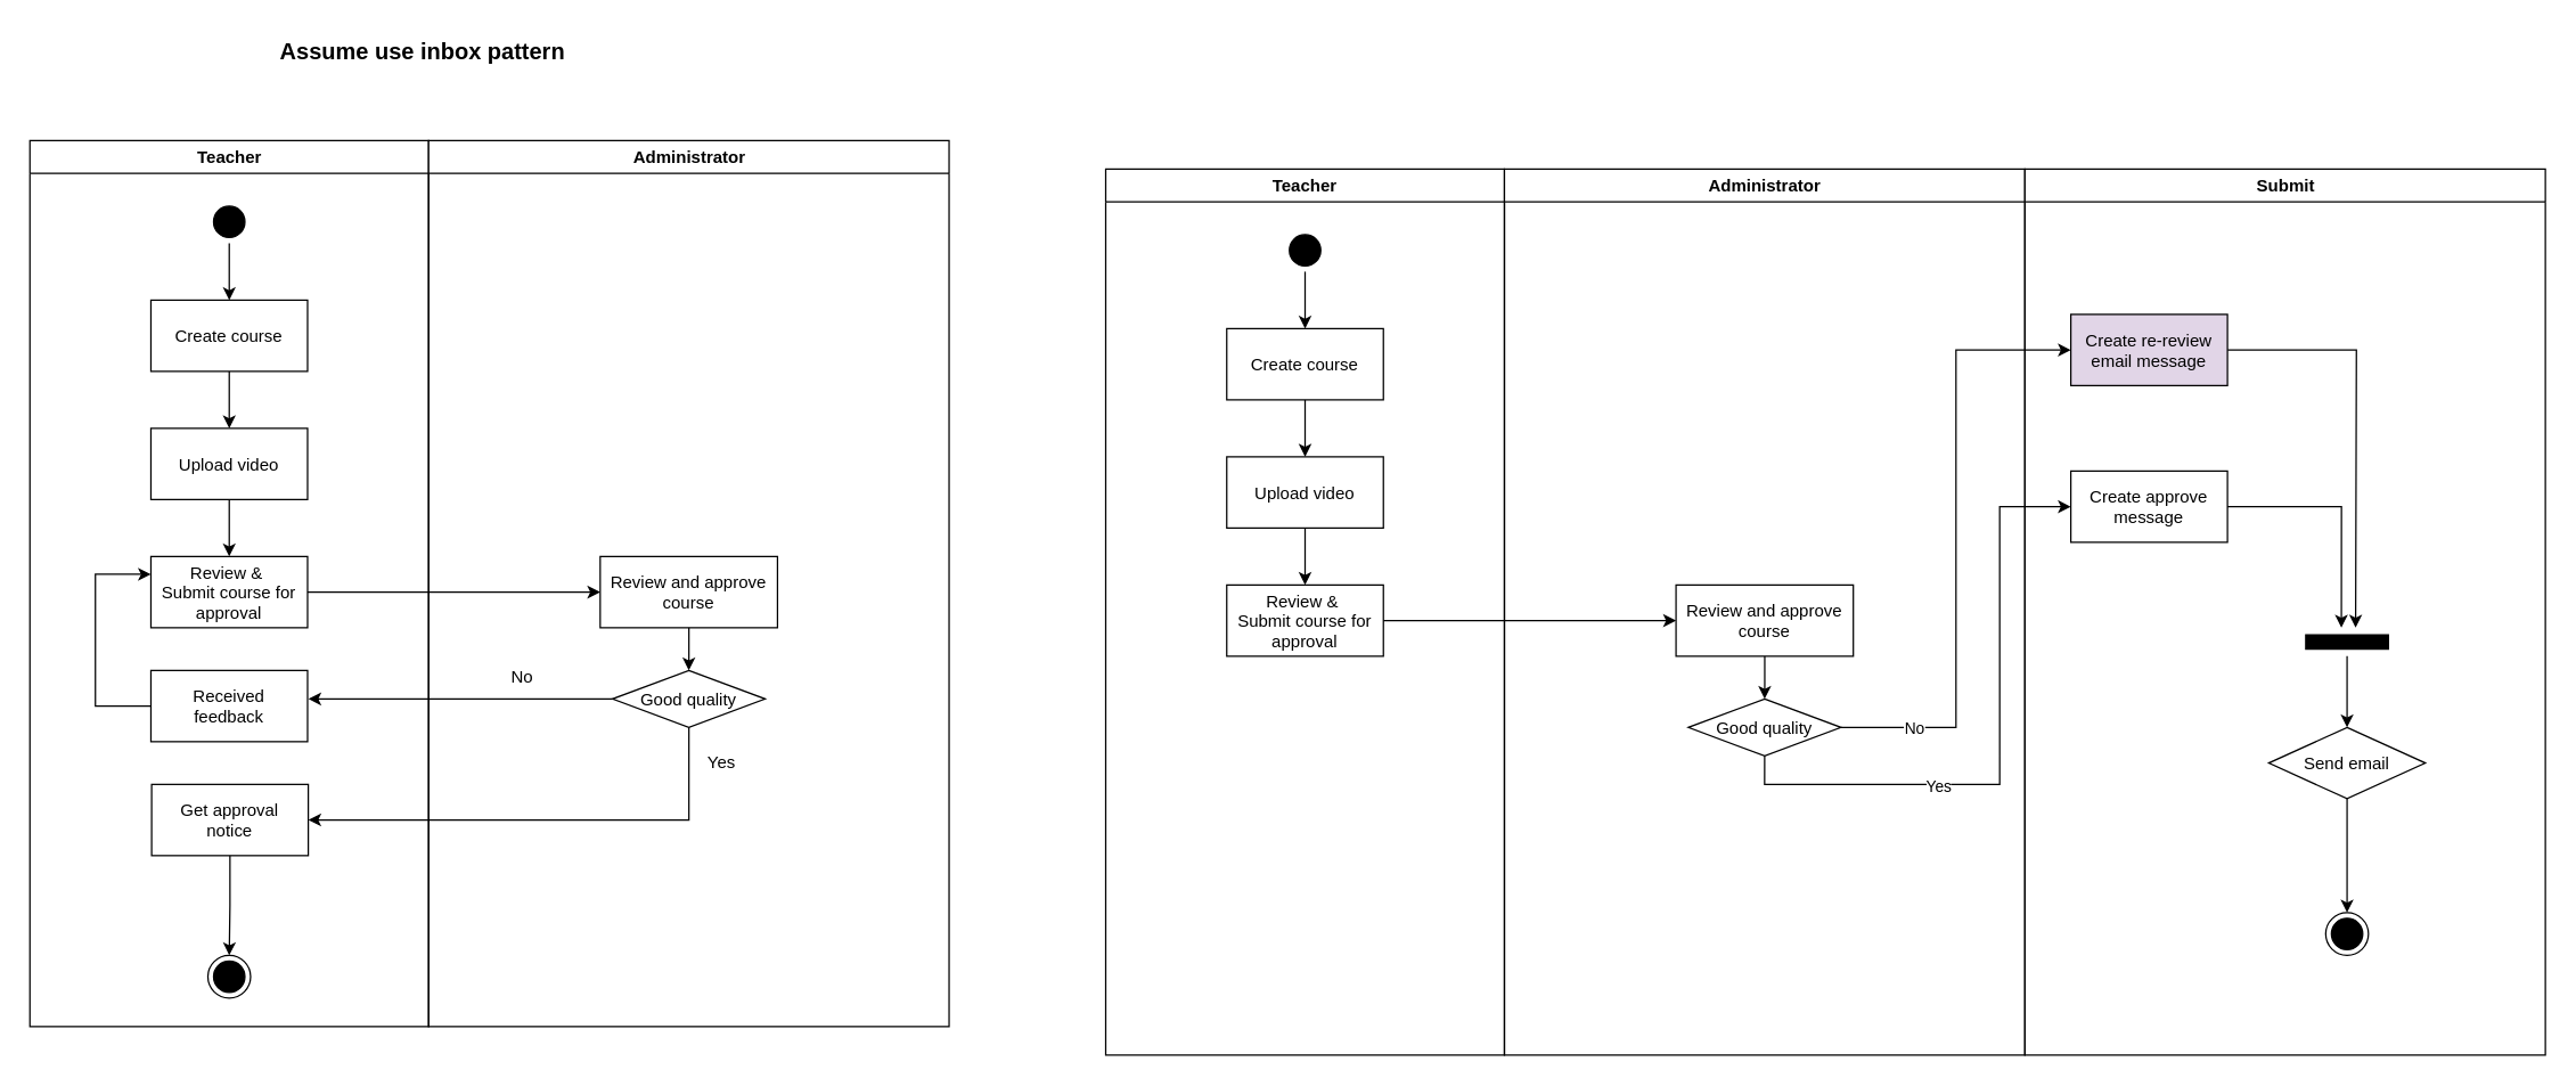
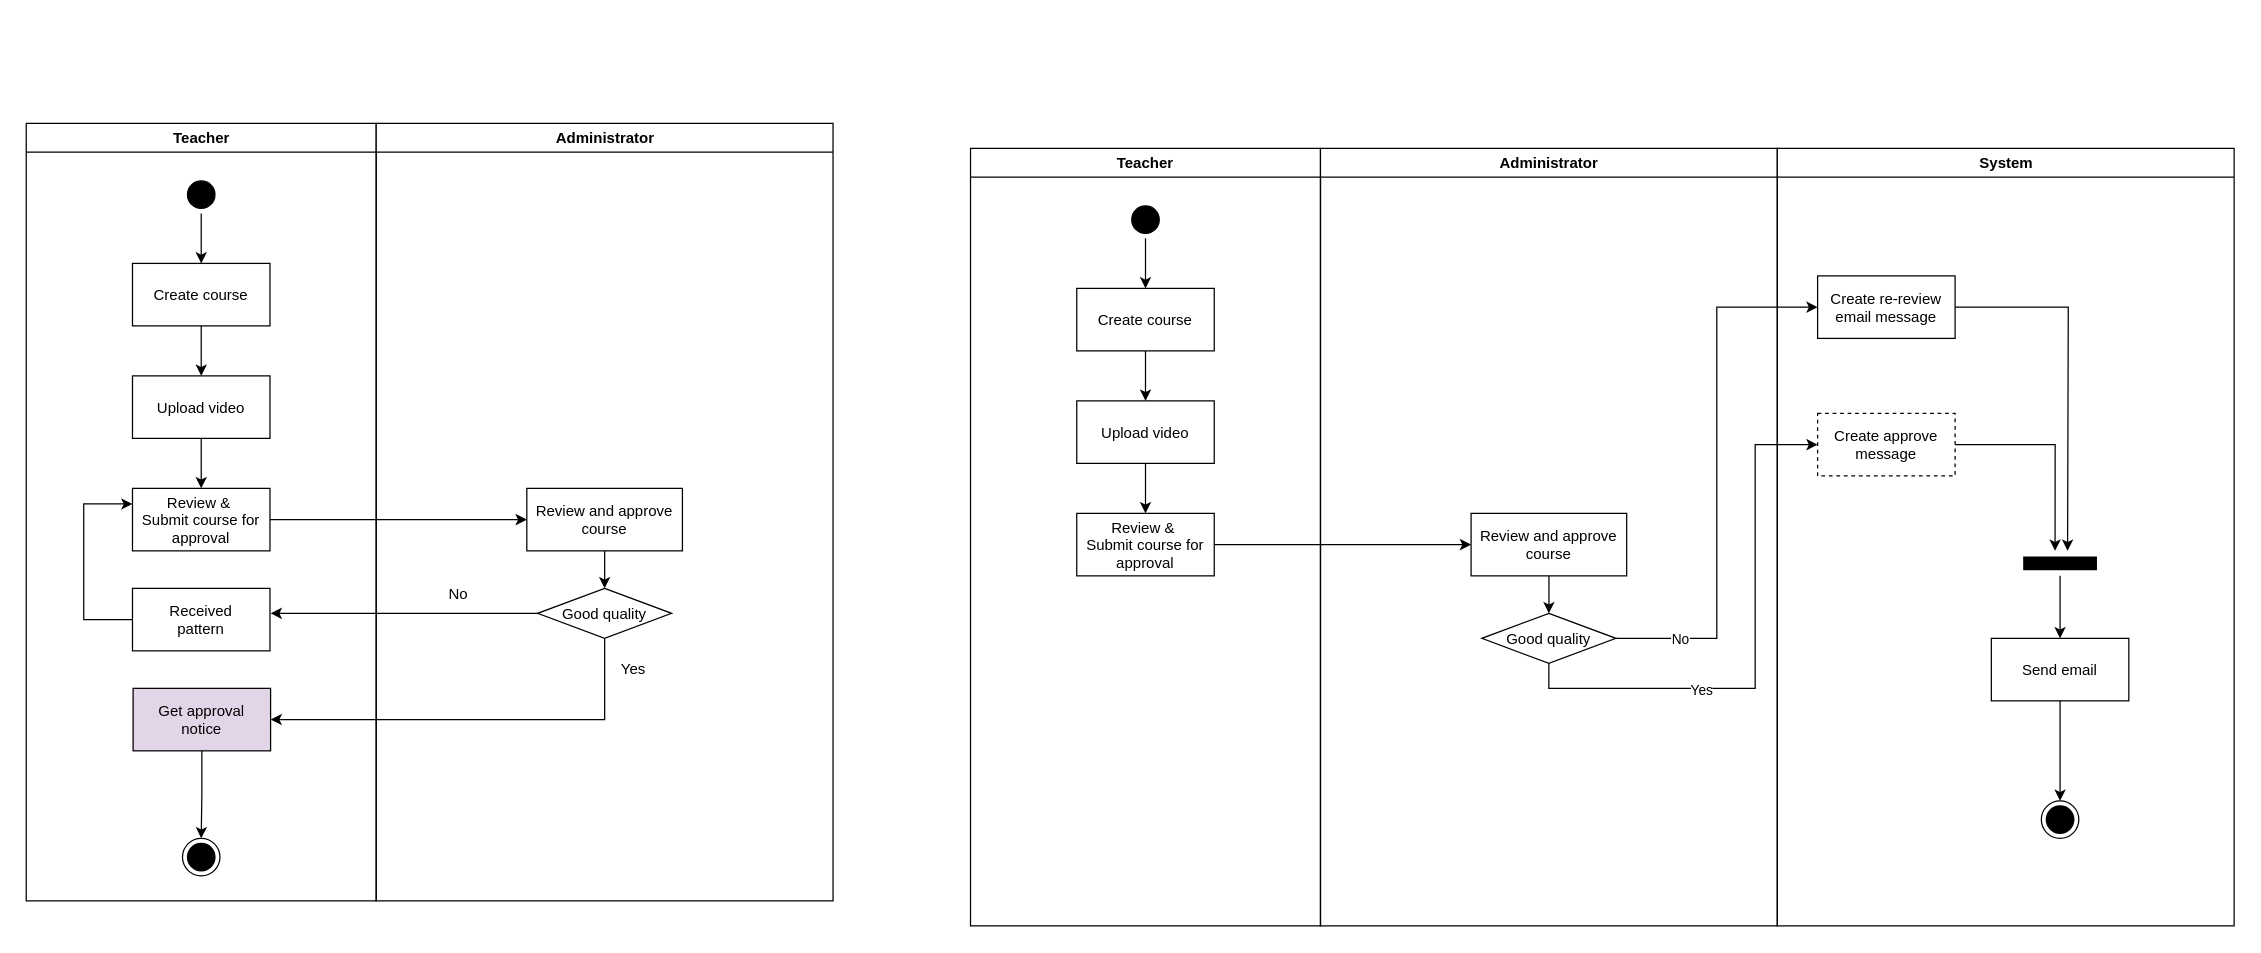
  <mxCell id="0" />
  <mxCell id="1" parent="0" />
  <mxCell id="2" value="Teacher" style="swimlane;whiteSpace=wrap;" parent="1" vertex="1"><mxGeometry x="20.5" y="98" width="280" height="622" as="geometry" /></mxCell>
  <mxCell id="3" style="edgeStyle=orthogonalEdgeStyle;rounded=0;orthogonalLoop=1;jettySize=auto;html=1;entryX=0.5;entryY=0;entryDx=0;entryDy=0;" edge="1" parent="2" source="4" target="6"><mxGeometry relative="1" as="geometry" /></mxCell>
  <mxCell id="4" value="" style="ellipse;shape=startState;fillColor=#000000;" vertex="1" parent="2"><mxGeometry x="125" y="42" width="30" height="30" as="geometry" /></mxCell>
  <mxCell id="5" style="edgeStyle=orthogonalEdgeStyle;rounded=0;orthogonalLoop=1;jettySize=auto;html=1;entryX=0.5;entryY=0;entryDx=0;entryDy=0;" edge="1" parent="2" source="6" target="8"><mxGeometry relative="1" as="geometry" /></mxCell>
  <mxCell id="6" value="Create course" style="" vertex="1" parent="2"><mxGeometry x="85" y="112" width="110" height="50" as="geometry" /></mxCell>
  <mxCell id="7" style="edgeStyle=orthogonalEdgeStyle;rounded=0;orthogonalLoop=1;jettySize=auto;html=1;" edge="1" parent="2" source="8" target="9"><mxGeometry relative="1" as="geometry" /></mxCell>
  <mxCell id="8" value="Upload video" style="" vertex="1" parent="2"><mxGeometry x="85" y="202" width="110" height="50" as="geometry" /></mxCell>
  <mxCell id="9" value="Review &amp; &#10;Submit course for&#10;approval" style="" vertex="1" parent="2"><mxGeometry x="85" y="292" width="110" height="50" as="geometry" /></mxCell>
  <mxCell id="10" style="edgeStyle=orthogonalEdgeStyle;rounded=0;orthogonalLoop=1;jettySize=auto;html=1;entryX=0;entryY=0.25;entryDx=0;entryDy=0;exitX=0;exitY=0.5;exitDx=0;exitDy=0;" edge="1" parent="2" source="11" target="9"><mxGeometry relative="1" as="geometry"><Array as="points"><mxPoint x="46" y="397" /><mxPoint x="46" y="305" /></Array></mxGeometry></mxCell>
- <mxCell id="11" value="Received&#10;feedback" style="" vertex="1" parent="2"><mxGeometry x="85" y="372" width="110" height="50" as="geometry" /></mxCell>
+ <mxCell id="11" value="Received&#10;pattern" style="" vertex="1" parent="2"><mxGeometry x="85" y="372" width="110" height="50" as="geometry" /></mxCell>
  <mxCell id="12" style="edgeStyle=orthogonalEdgeStyle;rounded=0;orthogonalLoop=1;jettySize=auto;html=1;entryX=0.5;entryY=0;entryDx=0;entryDy=0;" edge="1" parent="2" source="13" target="14"><mxGeometry relative="1" as="geometry" /></mxCell>
- <mxCell id="13" value="Get approval&#10;notice" style="" vertex="1" parent="2"><mxGeometry x="85.5" y="452" width="110" height="50" as="geometry" /></mxCell>
+ <mxCell id="13" value="Get approval&#10;notice" style="fillColor=#e1d5e7;" vertex="1" parent="2"><mxGeometry x="85.5" y="452" width="110" height="50" as="geometry" /></mxCell>
  <mxCell id="14" value="" style="ellipse;shape=endState;fillColor=#000000;" vertex="1" parent="2"><mxGeometry x="125" y="572" width="30" height="30" as="geometry" /></mxCell>
  <mxCell id="15" value="Administrator" style="swimlane;whiteSpace=wrap;" parent="1" vertex="1"><mxGeometry x="300.5" y="98" width="365.5" height="622" as="geometry" /></mxCell>
  <mxCell id="16" style="edgeStyle=orthogonalEdgeStyle;rounded=0;orthogonalLoop=1;jettySize=auto;html=1;entryX=0.5;entryY=0;entryDx=0;entryDy=0;" edge="1" parent="15" source="17" target="18"><mxGeometry relative="1" as="geometry" /></mxCell>
  <mxCell id="17" value="Review and approve&#10;course" style="" vertex="1" parent="15"><mxGeometry x="120.5" y="292" width="124.5" height="50" as="geometry" /></mxCell>
  <mxCell id="18" value="Good quality" style="rhombus;" vertex="1" parent="15"><mxGeometry x="129.12" y="372" width="107.25" height="40" as="geometry" /></mxCell>
  <mxCell id="19" value="No" style="text;html=1;align=center;verticalAlign=middle;resizable=0;points=[];autosize=1;strokeColor=none;fillColor=none;" vertex="1" parent="15"><mxGeometry x="45.5" y="362" width="40" height="30" as="geometry" /></mxCell>
  <mxCell id="20" value="Yes" style="text;html=1;align=center;verticalAlign=middle;resizable=0;points=[];autosize=1;strokeColor=none;fillColor=none;" vertex="1" parent="15"><mxGeometry x="185.5" y="422" width="40" height="30" as="geometry" /></mxCell>
  <mxCell id="21" style="edgeStyle=orthogonalEdgeStyle;rounded=0;orthogonalLoop=1;jettySize=auto;html=1;entryX=0;entryY=0.5;entryDx=0;entryDy=0;" edge="1" parent="1" source="9" target="17"><mxGeometry relative="1" as="geometry" /></mxCell>
  <mxCell id="22" style="edgeStyle=orthogonalEdgeStyle;rounded=0;orthogonalLoop=1;jettySize=auto;html=1;entryX=1.005;entryY=0.4;entryDx=0;entryDy=0;entryPerimeter=0;" edge="1" parent="1" source="18" target="11"><mxGeometry relative="1" as="geometry"><mxPoint x="256" y="490" as="targetPoint" /></mxGeometry></mxCell>
  <mxCell id="23" style="edgeStyle=orthogonalEdgeStyle;rounded=0;orthogonalLoop=1;jettySize=auto;html=1;entryX=1;entryY=0.5;entryDx=0;entryDy=0;" edge="1" parent="1" source="18" target="13"><mxGeometry relative="1" as="geometry"><mxPoint x="483" y="570" as="targetPoint" /><Array as="points"><mxPoint x="483" y="575" /></Array></mxGeometry></mxCell>
- <mxCell id="24" value="Assume use inbox pattern" style="text;html=1;align=center;verticalAlign=middle;resizable=0;points=[];autosize=1;strokeColor=none;fillColor=none;fontSize=16;fontStyle=1" vertex="1" parent="1"><mxGeometry x="191" y="20" width="210" height="30" as="geometry" /></mxCell>
  <mxCell id="25" value="Teacher" style="swimlane;whiteSpace=wrap;" vertex="1" parent="1"><mxGeometry x="776" y="118" width="280" height="622" as="geometry" /></mxCell>
  <mxCell id="26" style="edgeStyle=orthogonalEdgeStyle;rounded=0;orthogonalLoop=1;jettySize=auto;html=1;entryX=0.5;entryY=0;entryDx=0;entryDy=0;" edge="1" parent="25" source="27" target="29"><mxGeometry relative="1" as="geometry" /></mxCell>
  <mxCell id="27" value="" style="ellipse;shape=startState;fillColor=#000000;" vertex="1" parent="25"><mxGeometry x="125" y="42" width="30" height="30" as="geometry" /></mxCell>
  <mxCell id="28" style="edgeStyle=orthogonalEdgeStyle;rounded=0;orthogonalLoop=1;jettySize=auto;html=1;entryX=0.5;entryY=0;entryDx=0;entryDy=0;" edge="1" parent="25" source="29" target="31"><mxGeometry relative="1" as="geometry" /></mxCell>
  <mxCell id="29" value="Create course" style="" vertex="1" parent="25"><mxGeometry x="85" y="112" width="110" height="50" as="geometry" /></mxCell>
  <mxCell id="30" style="edgeStyle=orthogonalEdgeStyle;rounded=0;orthogonalLoop=1;jettySize=auto;html=1;" edge="1" parent="25" source="31" target="32"><mxGeometry relative="1" as="geometry" /></mxCell>
  <mxCell id="31" value="Upload video" style="" vertex="1" parent="25"><mxGeometry x="85" y="202" width="110" height="50" as="geometry" /></mxCell>
  <mxCell id="32" value="Review &amp; &#10;Submit course for&#10;approval" style="" vertex="1" parent="25"><mxGeometry x="85" y="292" width="110" height="50" as="geometry" /></mxCell>
  <mxCell id="33" value="Administrator" style="swimlane;whiteSpace=wrap;" vertex="1" parent="1"><mxGeometry x="1056" y="118" width="365.5" height="622" as="geometry" /></mxCell>
  <mxCell id="34" style="edgeStyle=orthogonalEdgeStyle;rounded=0;orthogonalLoop=1;jettySize=auto;html=1;entryX=0.5;entryY=0;entryDx=0;entryDy=0;" edge="1" parent="33" source="35" target="36"><mxGeometry relative="1" as="geometry" /></mxCell>
  <mxCell id="35" value="Review and approve&#10;course" style="" vertex="1" parent="33"><mxGeometry x="120.5" y="292" width="124.5" height="50" as="geometry" /></mxCell>
  <mxCell id="36" value="Good quality" style="rhombus;" vertex="1" parent="33"><mxGeometry x="129.12" y="372" width="107.25" height="40" as="geometry" /></mxCell>
  <mxCell id="37" style="edgeStyle=orthogonalEdgeStyle;rounded=0;orthogonalLoop=1;jettySize=auto;html=1;entryX=0;entryY=0.5;entryDx=0;entryDy=0;" edge="1" parent="1" source="32" target="35"><mxGeometry relative="1" as="geometry" /></mxCell>
- <mxCell id="38" value="Submit" style="swimlane;whiteSpace=wrap;" vertex="1" parent="1"><mxGeometry x="1421.5" y="118" width="365.5" height="622" as="geometry" /></mxCell>
- <mxCell id="39" value="Create approve&#10;message" style="" vertex="1" parent="38"><mxGeometry x="32.25" y="212" width="110" height="50" as="geometry" /></mxCell>
+ <mxCell id="38" value="System" style="swimlane;whiteSpace=wrap;" vertex="1" parent="1"><mxGeometry x="1421.5" y="118" width="365.5" height="622" as="geometry" /></mxCell>
+ <mxCell id="39" value="Create approve&#10;message" style="dashed=1;" vertex="1" parent="38"><mxGeometry x="32.25" y="212" width="110" height="50" as="geometry" /></mxCell>
  <mxCell id="40" style="edgeStyle=orthogonalEdgeStyle;rounded=0;orthogonalLoop=1;jettySize=auto;html=1;" edge="1" parent="38" source="41"><mxGeometry relative="1" as="geometry"><mxPoint x="232.25" y="322" as="targetPoint" /></mxGeometry></mxCell>
- <mxCell id="41" value="Create re-review&#10;email message" style="fillColor=#e1d5e7;" vertex="1" parent="38"><mxGeometry x="32.25" y="102" width="110" height="50" as="geometry" /></mxCell>
+ <mxCell id="41" value="Create re-review&#10;email message" style="" vertex="1" parent="38"><mxGeometry x="32.25" y="102" width="110" height="50" as="geometry" /></mxCell>
  <mxCell id="42" style="edgeStyle=orthogonalEdgeStyle;rounded=0;orthogonalLoop=1;jettySize=auto;html=1;entryX=0.5;entryY=0;entryDx=0;entryDy=0;" edge="1" parent="38" source="43" target="46"><mxGeometry relative="1" as="geometry" /></mxCell>
- <mxCell id="43" value="Send email" style="rhombus;" vertex="1" parent="38"><mxGeometry x="171.25" y="392" width="110" height="50" as="geometry" /></mxCell>
+ <mxCell id="43" value="Send email" style="" vertex="1" parent="38"><mxGeometry x="171.25" y="392" width="110" height="50" as="geometry" /></mxCell>
  <mxCell id="44" value="" style="html=1;points=[[0,0,0,0,5],[0,1,0,0,-5],[1,0,0,0,5],[1,1,0,0,-5]];perimeter=orthogonalPerimeter;outlineConnect=0;targetShapes=umlLifeline;portConstraint=eastwest;newEdgeStyle={&quot;curved&quot;:0,&quot;rounded&quot;:0};fillColor=#000000;rotation=-90;" vertex="1" parent="38"><mxGeometry x="221.25" y="303" width="10" height="58" as="geometry" /></mxCell>
  <mxCell id="45" style="edgeStyle=orthogonalEdgeStyle;rounded=0;orthogonalLoop=1;jettySize=auto;html=1;" edge="1" parent="38" source="39"><mxGeometry relative="1" as="geometry"><mxPoint x="222.25" y="322" as="targetPoint" /><Array as="points"><mxPoint x="222" y="237" /></Array></mxGeometry></mxCell>
  <mxCell id="46" value="" style="ellipse;shape=endState;fillColor=#000000;" vertex="1" parent="38"><mxGeometry x="211.25" y="522" width="30" height="30" as="geometry" /></mxCell>
  <mxCell id="47" style="edgeStyle=orthogonalEdgeStyle;rounded=0;orthogonalLoop=1;jettySize=auto;html=1;entryX=0;entryY=0.5;entryDx=0;entryDy=0;exitX=0.5;exitY=1;exitDx=0;exitDy=0;" edge="1" parent="1" source="36" target="39"><mxGeometry relative="1" as="geometry"><Array as="points"><mxPoint x="1238.75" y="550" /><mxPoint x="1403.75" y="550" /><mxPoint x="1403.75" y="355" /></Array></mxGeometry></mxCell>
  <mxCell id="48" value="Yes" style="edgeLabel;html=1;align=center;verticalAlign=middle;resizable=0;points=[];" vertex="1" connectable="0" parent="47"><mxGeometry x="-0.341" y="-1" relative="1" as="geometry"><mxPoint as="offset" /></mxGeometry></mxCell>
  <mxCell id="49" style="edgeStyle=orthogonalEdgeStyle;rounded=0;orthogonalLoop=1;jettySize=auto;html=1;entryX=0;entryY=0.5;entryDx=0;entryDy=0;" edge="1" parent="1" source="36" target="41"><mxGeometry relative="1" as="geometry" /></mxCell>
  <mxCell id="50" value="No" style="edgeLabel;html=1;align=center;verticalAlign=middle;resizable=0;points=[];" vertex="1" connectable="0" parent="49"><mxGeometry x="-0.762" relative="1" as="geometry"><mxPoint as="offset" /></mxGeometry></mxCell>
  <mxCell id="51" value="" style="endArrow=classic;html=1;rounded=0;entryX=0.5;entryY=0;entryDx=0;entryDy=0;" edge="1" parent="1" target="43"><mxGeometry width="50" height="50" relative="1" as="geometry"><mxPoint x="1647.75" y="460" as="sourcePoint" /><mxPoint x="1643.75" y="430" as="targetPoint" /></mxGeometry></mxCell>
